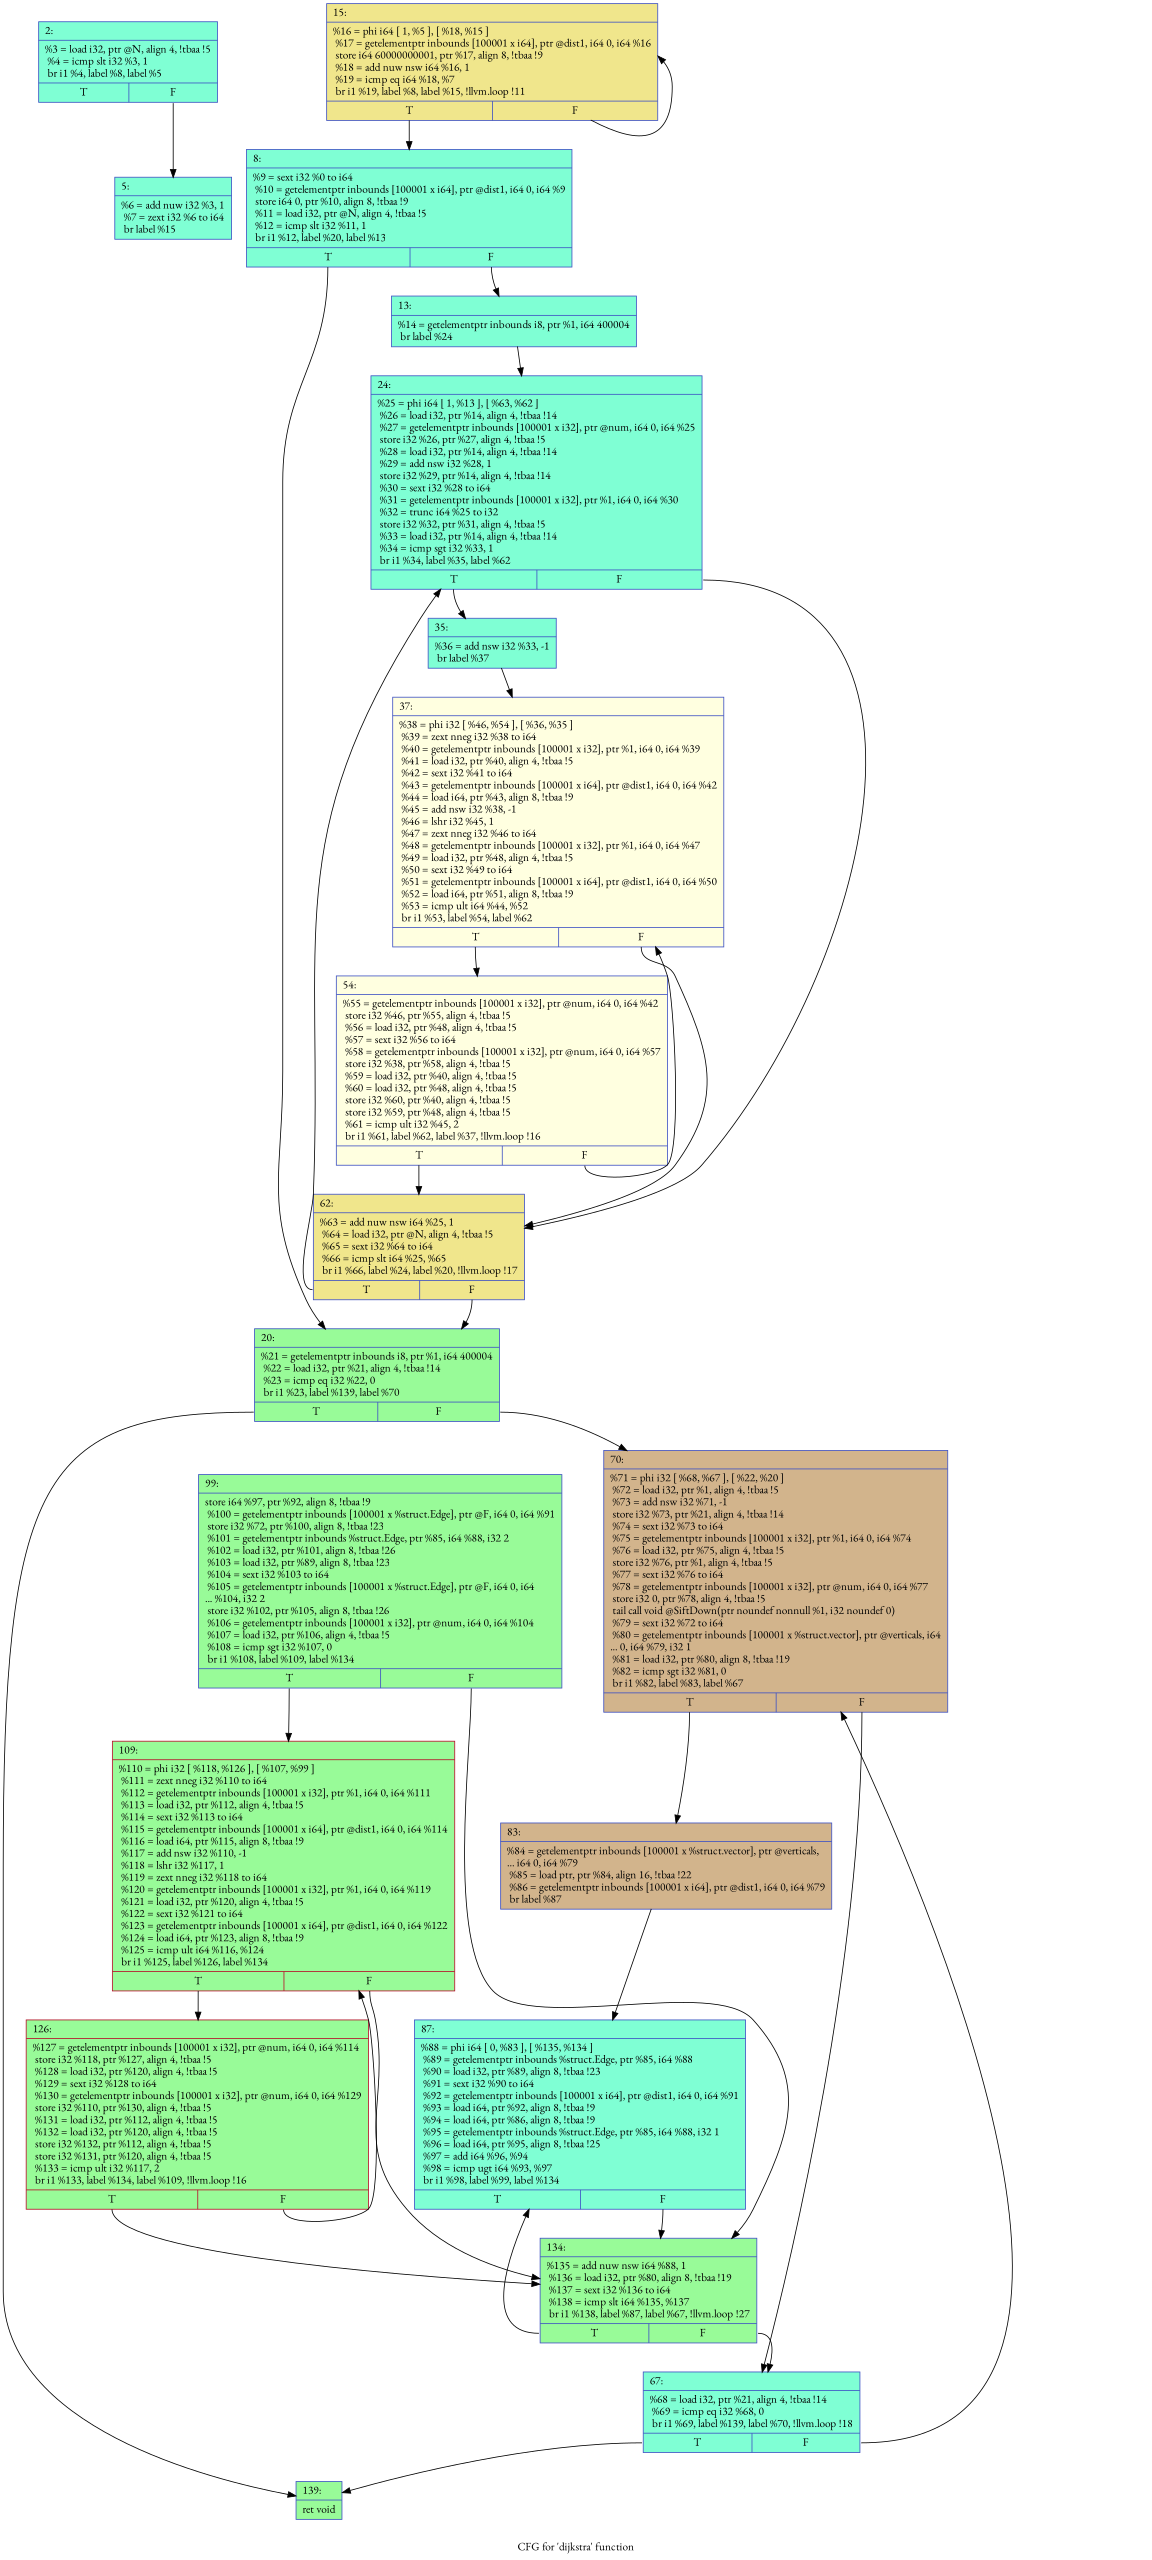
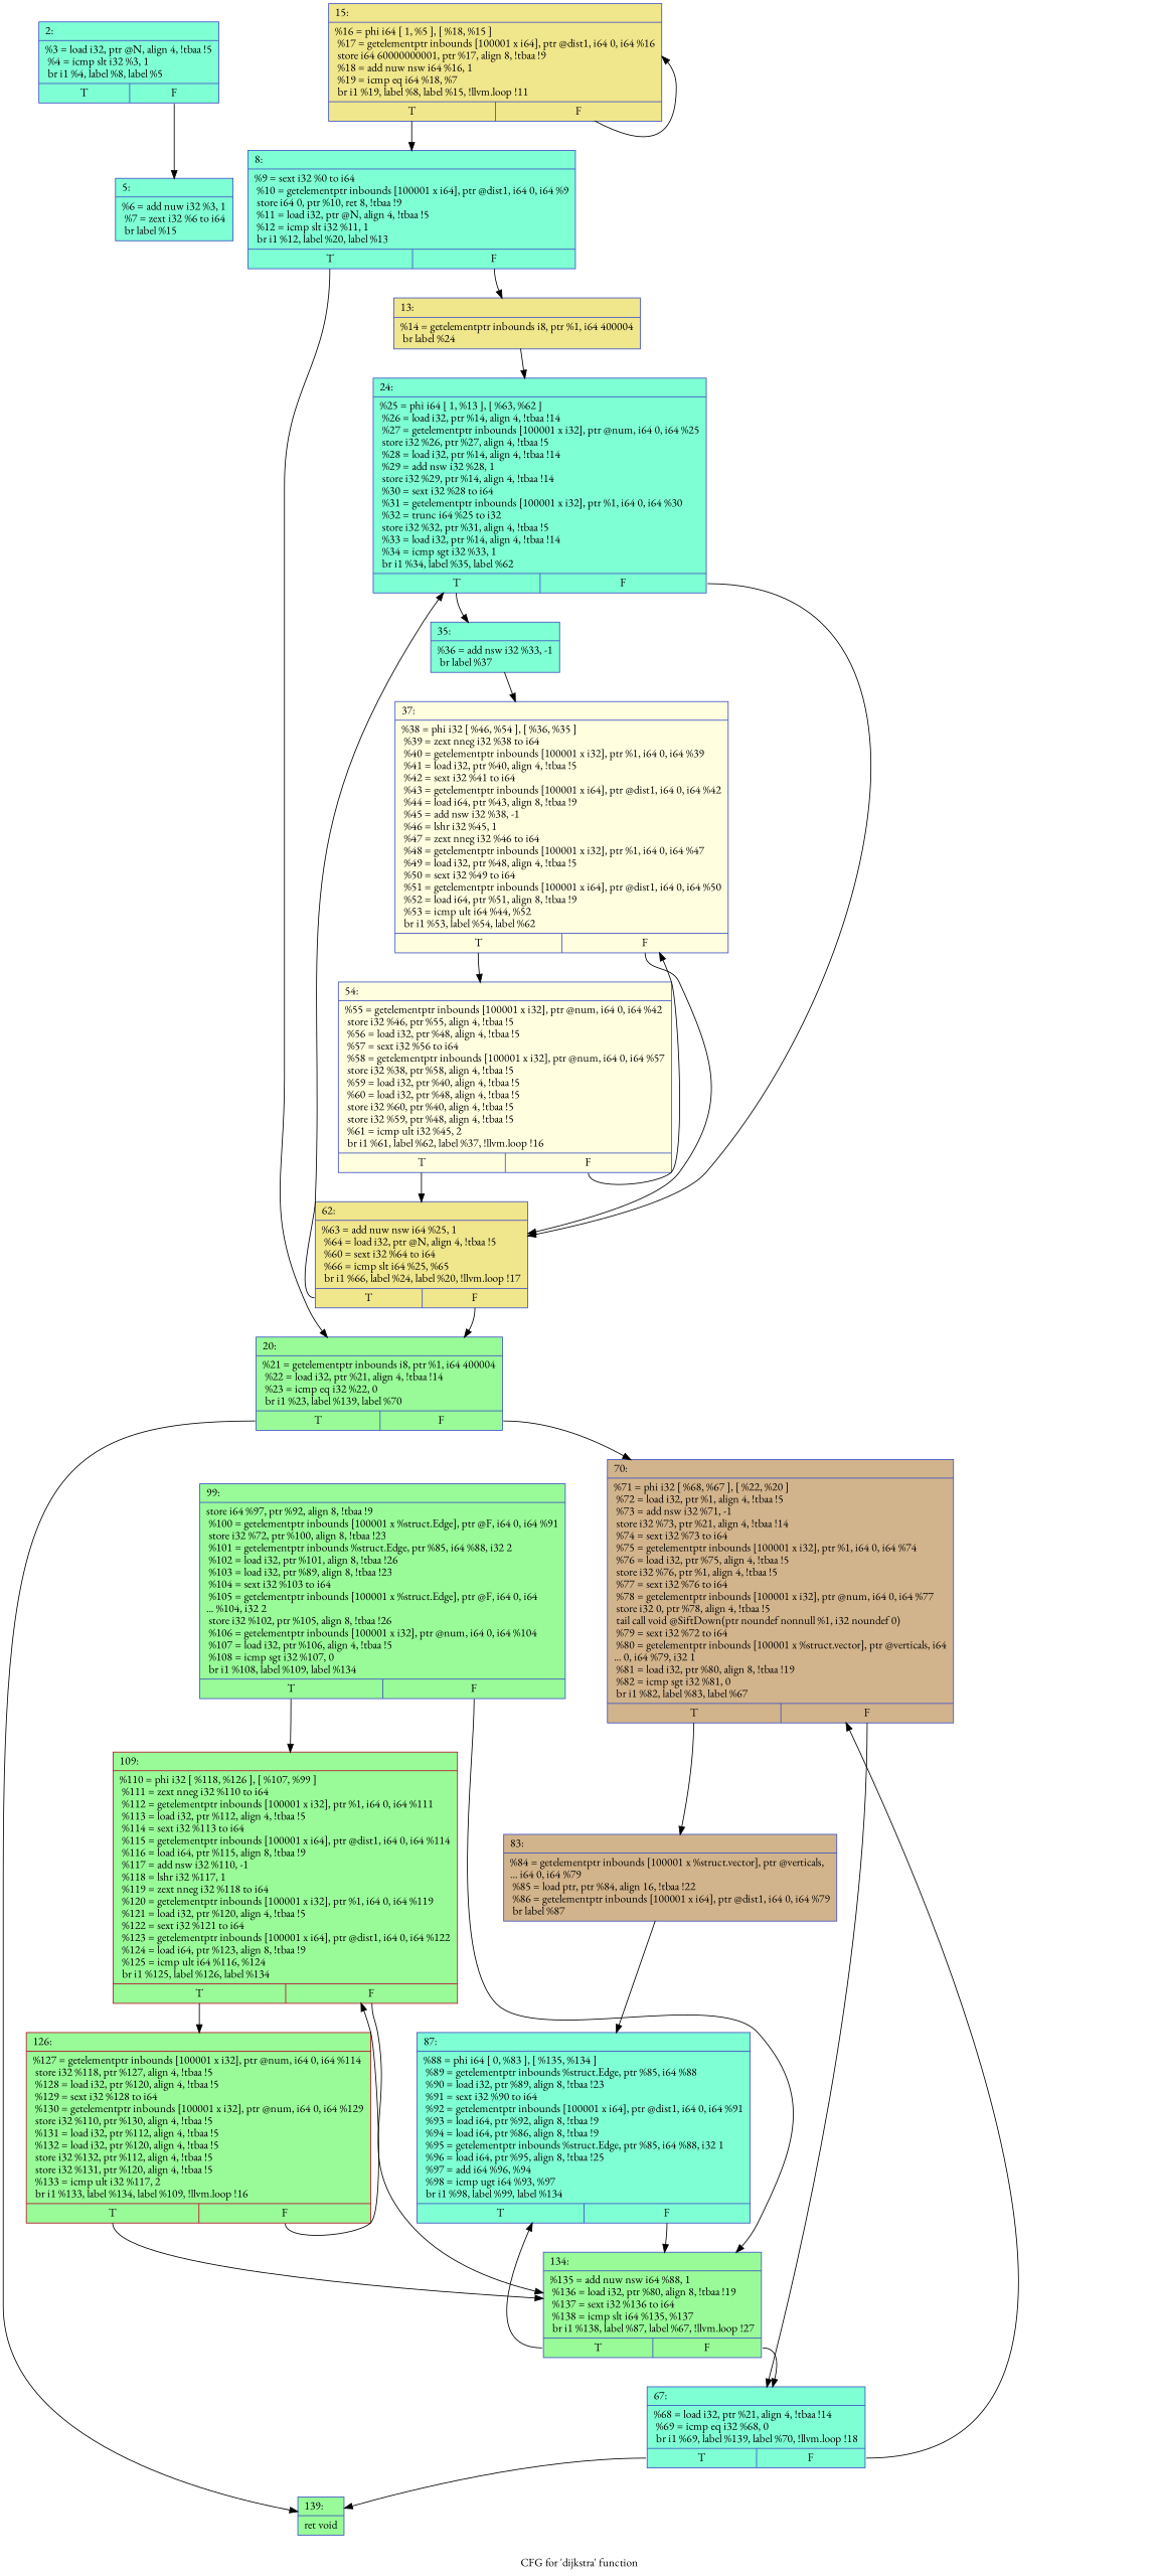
  digraph {
    fontname="EB Garamond"
    label="CFG for 'dijkstra' function"
    node [color="#3d50c3ff" fillcolor=aquamarine fontname="EB Garamond" shape=record style=filled]
    edge [fontname="EB Garamond" tailport=s0]
    n1 [label="{2:\l|  %3 = load i32, ptr @N, align 4, !tbaa !5\l  %4 = icmp slt i32 %3, 1\l  br i1 %4, label %8, label %5\l|{<s0>T|<s1>F}}"]
    n2 [label="{5:\l|  %6 = add nuw i32 %3, 1\l  %7 = zext i32 %6 to i64\l  br label %15\l}"]
-   n3 [label="{8:\l|  %9 = sext i32 %0 to i64\l  %10 = getelementptr inbounds [100001 x i64], ptr @dist1, i64 0, i64 %9\l  store i64 0, ptr %10, align 8, !tbaa !9\l  %11 = load i32, ptr @N, align 4, !tbaa !5\l  %12 = icmp slt i32 %11, 1\l  br i1 %12, label %20, label %13\l|{<s0>T|<s1>F}}"]
+   n3 [label="{8:\l|  %9 = sext i32 %0 to i64\l  %10 = getelementptr inbounds [100001 x i64], ptr @dist1, i64 0, i64 %9\l  store i64 0, ptr %10, ret 8, !tbaa !9\l  %11 = load i32, ptr @N, align 4, !tbaa !5\l  %12 = icmp slt i32 %11, 1\l  br i1 %12, label %20, label %13\l|{<s0>T|<s1>F}}"]
    n4 [fillcolor=palegreen label="{20:\l|  %21 = getelementptr inbounds i8, ptr %1, i64 400004\l  %22 = load i32, ptr %21, align 4, !tbaa !14\l  %23 = icmp eq i32 %22, 0\l  br i1 %23, label %139, label %70\l|{<s0>T|<s1>F}}"]
-   n5 [label="{13:\l|  %14 = getelementptr inbounds i8, ptr %1, i64 400004\l  br label %24\l}"]
+   n5 [fillcolor=khaki label="{13:\l|  %14 = getelementptr inbounds i8, ptr %1, i64 400004\l  br label %24\l}"]
    n6 [fillcolor=palegreen label="{139:\l|  ret void\l}"]
    n7 [fillcolor=tan label="{70:\l|  %71 = phi i32 [ %68, %67 ], [ %22, %20 ]\l  %72 = load i32, ptr %1, align 4, !tbaa !5\l  %73 = add nsw i32 %71, -1\l  store i32 %73, ptr %21, align 4, !tbaa !14\l  %74 = sext i32 %73 to i64\l  %75 = getelementptr inbounds [100001 x i32], ptr %1, i64 0, i64 %74\l  %76 = load i32, ptr %75, align 4, !tbaa !5\l  store i32 %76, ptr %1, align 4, !tbaa !5\l  %77 = sext i32 %76 to i64\l  %78 = getelementptr inbounds [100001 x i32], ptr @num, i64 0, i64 %77\l  store i32 0, ptr %78, align 4, !tbaa !5\l  tail call void @SiftDown(ptr noundef nonnull %1, i32 noundef 0)\l  %79 = sext i32 %72 to i64\l  %80 = getelementptr inbounds [100001 x %struct.vector], ptr @verticals, i64\l... 0, i64 %79, i32 1\l  %81 = load i32, ptr %80, align 8, !tbaa !19\l  %82 = icmp sgt i32 %81, 0\l  br i1 %82, label %83, label %67\l|{<s0>T|<s1>F}}"]
    n8 [label="{24:\l|  %25 = phi i64 [ 1, %13 ], [ %63, %62 ]\l  %26 = load i32, ptr %14, align 4, !tbaa !14\l  %27 = getelementptr inbounds [100001 x i32], ptr @num, i64 0, i64 %25\l  store i32 %26, ptr %27, align 4, !tbaa !5\l  %28 = load i32, ptr %14, align 4, !tbaa !14\l  %29 = add nsw i32 %28, 1\l  store i32 %29, ptr %14, align 4, !tbaa !14\l  %30 = sext i32 %28 to i64\l  %31 = getelementptr inbounds [100001 x i32], ptr %1, i64 0, i64 %30\l  %32 = trunc i64 %25 to i32\l  store i32 %32, ptr %31, align 4, !tbaa !5\l  %33 = load i32, ptr %14, align 4, !tbaa !14\l  %34 = icmp sgt i32 %33, 1\l  br i1 %34, label %35, label %62\l|{<s0>T|<s1>F}}"]
    n9 [fillcolor=khaki label="{15:\l|  %16 = phi i64 [ 1, %5 ], [ %18, %15 ]\l  %17 = getelementptr inbounds [100001 x i64], ptr @dist1, i64 0, i64 %16\l  store i64 60000000001, ptr %17, align 8, !tbaa !9\l  %18 = add nuw nsw i64 %16, 1\l  %19 = icmp eq i64 %18, %7\l  br i1 %19, label %8, label %15, !llvm.loop !11\l|{<s0>T|<s1>F}}"]
    n10 [label="{67:\l|  %68 = load i32, ptr %21, align 4, !tbaa !14\l  %69 = icmp eq i32 %68, 0\l  br i1 %69, label %139, label %70, !llvm.loop !18\l|{<s0>T|<s1>F}}"]
    n11 [fillcolor=tan label="{83:\l|  %84 = getelementptr inbounds [100001 x %struct.vector], ptr @verticals,\l... i64 0, i64 %79\l  %85 = load ptr, ptr %84, align 16, !tbaa !22\l  %86 = getelementptr inbounds [100001 x i64], ptr @dist1, i64 0, i64 %79\l  br label %87\l}"]
    n12 [label="{35:\l|  %36 = add nsw i32 %33, -1\l  br label %37\l}"]
-   n13 [fillcolor=khaki label="{62:\l|  %63 = add nuw nsw i64 %25, 1\l  %64 = load i32, ptr @N, align 4, !tbaa !5\l  %65 = sext i32 %64 to i64\l  %66 = icmp slt i64 %25, %65\l  br i1 %66, label %24, label %20, !llvm.loop !17\l|{<s0>T|<s1>F}}"]
+   n13 [fillcolor=khaki label="{62:\l|  %63 = add nuw nsw i64 %25, 1\l  %64 = load i32, ptr @N, align 4, !tbaa !5\l  %60 = sext i32 %64 to i64\l  %66 = icmp slt i64 %25, %65\l  br i1 %66, label %24, label %20, !llvm.loop !17\l|{<s0>T|<s1>F}}"]
    n14 [fillcolor=lightyellow label="{37:\l|  %38 = phi i32 [ %46, %54 ], [ %36, %35 ]\l  %39 = zext nneg i32 %38 to i64\l  %40 = getelementptr inbounds [100001 x i32], ptr %1, i64 0, i64 %39\l  %41 = load i32, ptr %40, align 4, !tbaa !5\l  %42 = sext i32 %41 to i64\l  %43 = getelementptr inbounds [100001 x i64], ptr @dist1, i64 0, i64 %42\l  %44 = load i64, ptr %43, align 8, !tbaa !9\l  %45 = add nsw i32 %38, -1\l  %46 = lshr i32 %45, 1\l  %47 = zext nneg i32 %46 to i64\l  %48 = getelementptr inbounds [100001 x i32], ptr %1, i64 0, i64 %47\l  %49 = load i32, ptr %48, align 4, !tbaa !5\l  %50 = sext i32 %49 to i64\l  %51 = getelementptr inbounds [100001 x i64], ptr @dist1, i64 0, i64 %50\l  %52 = load i64, ptr %51, align 8, !tbaa !9\l  %53 = icmp ult i64 %44, %52\l  br i1 %53, label %54, label %62\l|{<s0>T|<s1>F}}"]
    n15 [label="{87:\l|  %88 = phi i64 [ 0, %83 ], [ %135, %134 ]\l  %89 = getelementptr inbounds %struct.Edge, ptr %85, i64 %88\l  %90 = load i32, ptr %89, align 8, !tbaa !23\l  %91 = sext i32 %90 to i64\l  %92 = getelementptr inbounds [100001 x i64], ptr @dist1, i64 0, i64 %91\l  %93 = load i64, ptr %92, align 8, !tbaa !9\l  %94 = load i64, ptr %86, align 8, !tbaa !9\l  %95 = getelementptr inbounds %struct.Edge, ptr %85, i64 %88, i32 1\l  %96 = load i64, ptr %95, align 8, !tbaa !25\l  %97 = add i64 %96, %94\l  %98 = icmp ugt i64 %93, %97\l  br i1 %98, label %99, label %134\l|{<s0>T|<s1>F}}"]
    n16 [fillcolor=lightyellow label="{54:\l|  %55 = getelementptr inbounds [100001 x i32], ptr @num, i64 0, i64 %42\l  store i32 %46, ptr %55, align 4, !tbaa !5\l  %56 = load i32, ptr %48, align 4, !tbaa !5\l  %57 = sext i32 %56 to i64\l  %58 = getelementptr inbounds [100001 x i32], ptr @num, i64 0, i64 %57\l  store i32 %38, ptr %58, align 4, !tbaa !5\l  %59 = load i32, ptr %40, align 4, !tbaa !5\l  %60 = load i32, ptr %48, align 4, !tbaa !5\l  store i32 %60, ptr %40, align 4, !tbaa !5\l  store i32 %59, ptr %48, align 4, !tbaa !5\l  %61 = icmp ult i32 %45, 2\l  br i1 %61, label %62, label %37, !llvm.loop !16\l|{<s0>T|<s1>F}}"]
    n17 [fillcolor=palegreen label="{134:\l|  %135 = add nuw nsw i64 %88, 1\l  %136 = load i32, ptr %80, align 8, !tbaa !19\l  %137 = sext i32 %136 to i64\l  %138 = icmp slt i64 %135, %137\l  br i1 %138, label %87, label %67, !llvm.loop !27\l|{<s0>T|<s1>F}}"]
    n18 [fillcolor=palegreen label="{99:\l|  store i64 %97, ptr %92, align 8, !tbaa !9\l  %100 = getelementptr inbounds [100001 x %struct.Edge], ptr @F, i64 0, i64 %91\l  store i32 %72, ptr %100, align 8, !tbaa !23\l  %101 = getelementptr inbounds %struct.Edge, ptr %85, i64 %88, i32 2\l  %102 = load i32, ptr %101, align 8, !tbaa !26\l  %103 = load i32, ptr %89, align 8, !tbaa !23\l  %104 = sext i32 %103 to i64\l  %105 = getelementptr inbounds [100001 x %struct.Edge], ptr @F, i64 0, i64\l... %104, i32 2\l  store i32 %102, ptr %105, align 8, !tbaa !26\l  %106 = getelementptr inbounds [100001 x i32], ptr @num, i64 0, i64 %104\l  %107 = load i32, ptr %106, align 4, !tbaa !5\l  %108 = icmp sgt i32 %107, 0\l  br i1 %108, label %109, label %134\l|{<s0>T|<s1>F}}"]
    n19 [color="#b70d28ff" fillcolor=palegreen label="{109:\l|  %110 = phi i32 [ %118, %126 ], [ %107, %99 ]\l  %111 = zext nneg i32 %110 to i64\l  %112 = getelementptr inbounds [100001 x i32], ptr %1, i64 0, i64 %111\l  %113 = load i32, ptr %112, align 4, !tbaa !5\l  %114 = sext i32 %113 to i64\l  %115 = getelementptr inbounds [100001 x i64], ptr @dist1, i64 0, i64 %114\l  %116 = load i64, ptr %115, align 8, !tbaa !9\l  %117 = add nsw i32 %110, -1\l  %118 = lshr i32 %117, 1\l  %119 = zext nneg i32 %118 to i64\l  %120 = getelementptr inbounds [100001 x i32], ptr %1, i64 0, i64 %119\l  %121 = load i32, ptr %120, align 4, !tbaa !5\l  %122 = sext i32 %121 to i64\l  %123 = getelementptr inbounds [100001 x i64], ptr @dist1, i64 0, i64 %122\l  %124 = load i64, ptr %123, align 8, !tbaa !9\l  %125 = icmp ult i64 %116, %124\l  br i1 %125, label %126, label %134\l|{<s0>T|<s1>F}}"]
    n20 [color="#b70d28ff" fillcolor=palegreen label="{126:\l|  %127 = getelementptr inbounds [100001 x i32], ptr @num, i64 0, i64 %114\l  store i32 %118, ptr %127, align 4, !tbaa !5\l  %128 = load i32, ptr %120, align 4, !tbaa !5\l  %129 = sext i32 %128 to i64\l  %130 = getelementptr inbounds [100001 x i32], ptr @num, i64 0, i64 %129\l  store i32 %110, ptr %130, align 4, !tbaa !5\l  %131 = load i32, ptr %112, align 4, !tbaa !5\l  %132 = load i32, ptr %120, align 4, !tbaa !5\l  store i32 %132, ptr %112, align 4, !tbaa !5\l  store i32 %131, ptr %120, align 4, !tbaa !5\l  %133 = icmp ult i32 %117, 2\l  br i1 %133, label %134, label %109, !llvm.loop !16\l|{<s0>T|<s1>F}}"]
    n1 -> n2 [tailport=s1]
    n3 -> n4
    n3 -> n5 [tailport=s1]
    n4 -> n6
    n4 -> n7 [tailport=s1]
    n5 -> n8
    n7 -> n10 [tailport=s1]
    n7 -> n11
    n8 -> n12
    n8 -> n13 [tailport=s1]
    n9 -> n3
    n9 -> n9 [tailport=s1]
    n10 -> n6
    n10 -> n7 [tailport=s1]
    n11 -> n15
    n12 -> n14
    n13 -> n4 [tailport=s1]
    n13 -> n8
    n14 -> n13 [tailport=s1]
    n14 -> n16
    n15 -> n17 [tailport=s1]
    n16 -> n13
    n16 -> n14 [tailport=s1]
    n17 -> n10 [tailport=s1]
    n17 -> n15
    n18 -> n17 [tailport=s1]
    n18 -> n19
    n19 -> n17 [tailport=s1]
    n19 -> n20
    n20 -> n17
    n20 -> n19 [tailport=s1]
  }
